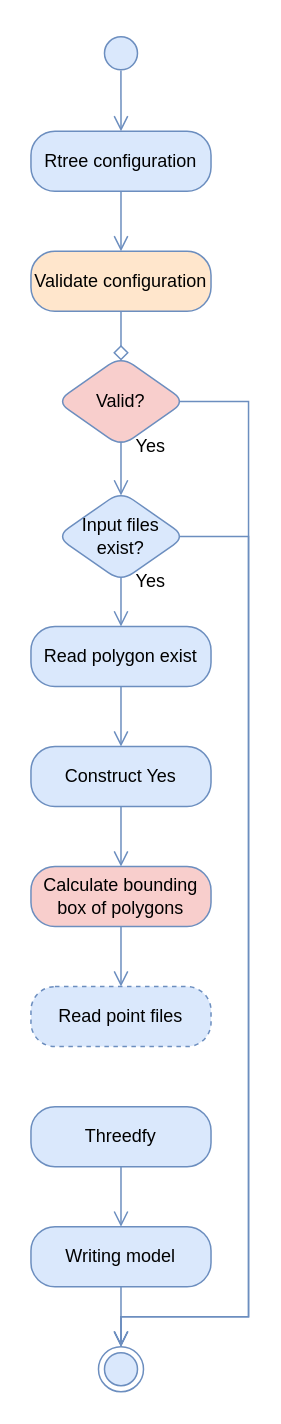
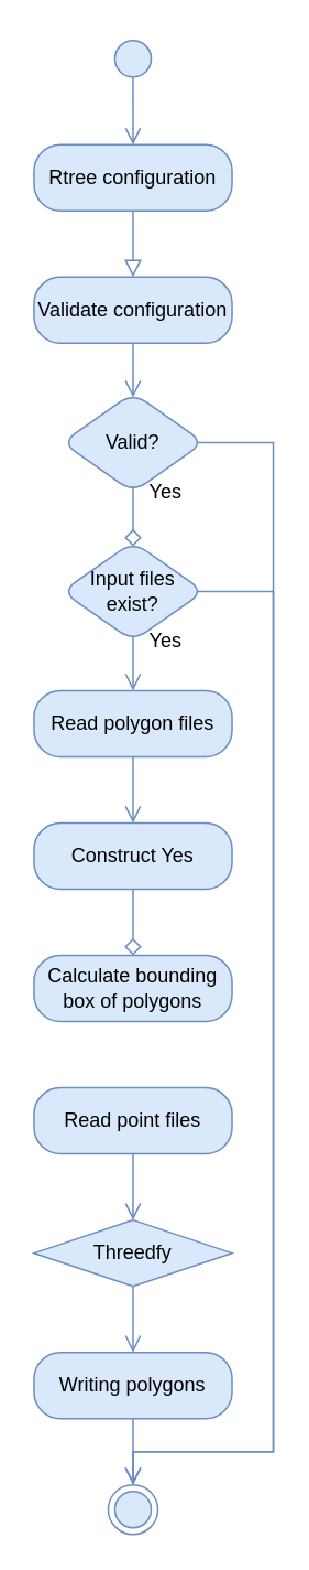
  <mxCell id="0" />
  <mxCell id="1" parent="0" />
  <mxCell id="2" value="" style="ellipse;html=1;shape=startState;fillColor=#dae8fc;strokeColor=#6c8ebf;shadow=0;" parent="1" vertex="1"><mxGeometry x="65" y="20" width="30" height="30" as="geometry" /></mxCell>
  <mxCell id="3" value="" style="edgeStyle=orthogonalEdgeStyle;html=1;verticalAlign=bottom;endArrow=open;endSize=8;strokeColor=#6c8ebf;fillColor=#dae8fc;shadow=0;entryX=0.5;entryY=0;entryDx=0;entryDy=0;exitX=0.499;exitY=0.881;exitDx=0;exitDy=0;rounded=0;exitPerimeter=0;" parent="1" source="2" target="5" edge="1"><mxGeometry relative="1" as="geometry"><mxPoint x="80" y="117" as="targetPoint" /><mxPoint x="80" y="67" as="sourcePoint" /></mxGeometry></mxCell>
- <mxCell id="4" value="" style="edgeStyle=orthogonalEdgeStyle;rounded=0;orthogonalLoop=1;jettySize=auto;html=1;shadow=0;fontColor=#ffffff;exitX=0.5;exitY=1;exitDx=0;exitDy=0;fillColor=#dae8fc;strokeColor=#6c8ebf;endArrow=open;endFill=0;endSize=8;" parent="1" source="5" target="7" edge="1"><mxGeometry relative="1" as="geometry" /></mxCell>
+ <mxCell id="4" value="" style="edgeStyle=orthogonalEdgeStyle;rounded=0;orthogonalLoop=1;jettySize=auto;html=1;shadow=0;fontColor=#ffffff;exitX=0.5;exitY=1;exitDx=0;exitDy=0;fillColor=#dae8fc;strokeColor=#6c8ebf;endArrow=block;endFill=0;endSize=8;" parent="1" source="5" target="7" edge="1"><mxGeometry relative="1" as="geometry" /></mxCell>
  <mxCell id="5" value="Rtree configuration" style="rounded=1;whiteSpace=wrap;html=1;arcSize=40;fillColor=#dae8fc;strokeColor=#6c8ebf;shadow=0;" parent="1" vertex="1"><mxGeometry x="20" y="87" width="120" height="40" as="geometry" /></mxCell>
- <mxCell id="6" value="" style="edgeStyle=orthogonalEdgeStyle;rounded=0;orthogonalLoop=1;jettySize=auto;html=1;shadow=0;fontColor=#ffffff;entryX=0.5;entryY=0.046;entryDx=0;entryDy=0;exitX=0.5;exitY=1;exitDx=0;exitDy=0;fillColor=#dae8fc;strokeColor=#6c8ebf;endSize=8;endArrow=diamond;endFill=0;sourcePerimeterSpacing=0;targetPerimeterSpacing=0;startSize=6;entryPerimeter=0;" parent="1" source="7" target="23" edge="1"><mxGeometry relative="1" as="geometry"><mxPoint x="80" y="247" as="targetPoint" /></mxGeometry></mxCell>
- <mxCell id="7" value="Validate configuration" style="rounded=1;whiteSpace=wrap;html=1;arcSize=40;fillColor=#ffe6cc;strokeColor=#6c8ebf;shadow=0;perimeterSpacing=0;" parent="1" vertex="1"><mxGeometry x="20" y="167" width="120" height="40" as="geometry" /></mxCell>
+ <mxCell id="6" value="" style="edgeStyle=orthogonalEdgeStyle;rounded=0;orthogonalLoop=1;jettySize=auto;html=1;shadow=0;fontColor=#ffffff;entryX=0.5;entryY=0.046;entryDx=0;entryDy=0;exitX=0.5;exitY=1;exitDx=0;exitDy=0;fillColor=#dae8fc;strokeColor=#6c8ebf;endSize=8;endArrow=open;endFill=0;sourcePerimeterSpacing=0;targetPerimeterSpacing=0;startSize=6;entryPerimeter=0;" parent="1" source="7" target="23" edge="1"><mxGeometry relative="1" as="geometry"><mxPoint x="80" y="247" as="targetPoint" /></mxGeometry></mxCell>
+ <mxCell id="7" value="Validate configuration" style="rounded=1;whiteSpace=wrap;html=1;arcSize=40;fillColor=#dae8fc;strokeColor=#6c8ebf;shadow=0;perimeterSpacing=0;" parent="1" vertex="1"><mxGeometry x="20" y="167" width="120" height="40" as="geometry" /></mxCell>
  <mxCell id="8" value="" style="edgeStyle=orthogonalEdgeStyle;rounded=0;orthogonalLoop=1;jettySize=auto;html=1;shadow=0;fontColor=#ffffff;exitX=0.5;exitY=1;exitDx=0;exitDy=0;entryX=0.5;entryY=0;entryDx=0;entryDy=0;fillColor=#dae8fc;strokeColor=#6c8ebf;endSize=8;endArrow=open;endFill=0;" parent="1" source="9" target="11" edge="1"><mxGeometry relative="1" as="geometry" /></mxCell>
- <mxCell id="9" value="Read polygon exist" style="rounded=1;whiteSpace=wrap;html=1;arcSize=40;fillColor=#dae8fc;strokeColor=#6c8ebf;shadow=0;" parent="1" vertex="1"><mxGeometry x="20" y="417" width="120" height="40" as="geometry" /></mxCell>
- <mxCell id="10" value="" style="edgeStyle=orthogonalEdgeStyle;rounded=0;orthogonalLoop=1;jettySize=auto;html=1;shadow=0;fontColor=#ffffff;exitX=0.5;exitY=1;exitDx=0;exitDy=0;entryX=0.5;entryY=0;entryDx=0;entryDy=0;fillColor=#dae8fc;strokeColor=#6c8ebf;endSize=8;endArrow=open;endFill=0;" parent="1" source="11" target="13" edge="1"><mxGeometry relative="1" as="geometry" /></mxCell>
+ <mxCell id="9" value="Read polygon files" style="rounded=1;whiteSpace=wrap;html=1;arcSize=40;fillColor=#dae8fc;strokeColor=#6c8ebf;shadow=0;" parent="1" vertex="1"><mxGeometry x="20" y="417" width="120" height="40" as="geometry" /></mxCell>
+ <mxCell id="10" value="" style="edgeStyle=orthogonalEdgeStyle;rounded=0;orthogonalLoop=1;jettySize=auto;html=1;shadow=0;fontColor=#ffffff;exitX=0.5;exitY=1;exitDx=0;exitDy=0;entryX=0.5;entryY=0;entryDx=0;entryDy=0;fillColor=#dae8fc;strokeColor=#6c8ebf;endSize=8;endArrow=diamond;endFill=0;" parent="1" source="11" target="13" edge="1"><mxGeometry relative="1" as="geometry" /></mxCell>
  <mxCell id="11" value="Construct Yes" style="rounded=1;whiteSpace=wrap;html=1;arcSize=40;fillColor=#dae8fc;strokeColor=#6c8ebf;shadow=0;" parent="1" vertex="1"><mxGeometry x="20" y="497" width="120" height="40" as="geometry" /></mxCell>
- <mxCell id="12" value="" style="edgeStyle=orthogonalEdgeStyle;rounded=0;orthogonalLoop=1;jettySize=auto;html=1;shadow=0;fontColor=#ffffff;entryX=0.5;entryY=0;entryDx=0;entryDy=0;exitX=0.5;exitY=1;exitDx=0;exitDy=0;fillColor=#dae8fc;strokeColor=#6c8ebf;endSize=8;endArrow=open;endFill=0;" parent="1" source="13" target="15" edge="1"><mxGeometry relative="1" as="geometry" /></mxCell>
- <mxCell id="13" value="Calculate bounding box of polygons" style="rounded=1;whiteSpace=wrap;html=1;arcSize=40;fillColor=#f8cecc;strokeColor=#6c8ebf;shadow=0;" parent="1" vertex="1"><mxGeometry x="20" y="577" width="120" height="40" as="geometry" /></mxCell>
- <mxCell id="15" value="Read point files" style="rounded=1;whiteSpace=wrap;html=1;arcSize=40;fillColor=#dae8fc;strokeColor=#6c8ebf;shadow=0;dashed=1;" parent="1" vertex="1"><mxGeometry x="20" y="657" width="120" height="40" as="geometry" /></mxCell>
+ <mxCell id="13" value="Calculate bounding box of polygons" style="rounded=1;whiteSpace=wrap;html=1;arcSize=40;fillColor=#dae8fc;strokeColor=#6c8ebf;shadow=0;" parent="1" vertex="1"><mxGeometry x="20" y="577" width="120" height="40" as="geometry" /></mxCell>
+ <mxCell id="14" value="" style="edgeStyle=orthogonalEdgeStyle;rounded=0;orthogonalLoop=1;jettySize=auto;html=1;shadow=0;fontColor=#ffffff;exitX=0.5;exitY=1;exitDx=0;exitDy=0;entryX=0.5;entryY=0;entryDx=0;entryDy=0;fillColor=#dae8fc;strokeColor=#6c8ebf;endArrow=open;endFill=0;endSize=8;" parent="1" source="15" target="17" edge="1"><mxGeometry relative="1" as="geometry" /></mxCell>
+ <mxCell id="15" value="Read point files" style="rounded=1;whiteSpace=wrap;html=1;arcSize=40;fillColor=#dae8fc;strokeColor=#6c8ebf;shadow=0;" parent="1" vertex="1"><mxGeometry x="20" y="657" width="120" height="40" as="geometry" /></mxCell>
  <mxCell id="16" value="" style="edgeStyle=orthogonalEdgeStyle;rounded=0;orthogonalLoop=1;jettySize=auto;html=1;shadow=0;fontColor=#ffffff;entryX=0.5;entryY=0;entryDx=0;entryDy=0;exitX=0.5;exitY=1;exitDx=0;exitDy=0;fillColor=#dae8fc;strokeColor=#6c8ebf;endArrow=open;endFill=0;endSize=8;" parent="1" source="17" target="19" edge="1"><mxGeometry relative="1" as="geometry" /></mxCell>
- <mxCell id="17" value="Threedfy" style="rounded=1;whiteSpace=wrap;html=1;arcSize=40;fillColor=#dae8fc;strokeColor=#6c8ebf;shadow=0;" parent="1" vertex="1"><mxGeometry x="20" y="737" width="120" height="40" as="geometry" /></mxCell>
+ <mxCell id="17" value="Threedfy" style="rhombus;whiteSpace=wrap;html=1;arcSize=40;fillColor=#dae8fc;strokeColor=#6c8ebf;shadow=0;" parent="1" vertex="1"><mxGeometry x="20" y="737" width="120" height="40" as="geometry" /></mxCell>
  <mxCell id="18" value="" style="edgeStyle=orthogonalEdgeStyle;rounded=0;orthogonalLoop=1;jettySize=auto;html=1;shadow=0;fontColor=#ffffff;entryX=0.5;entryY=0;entryDx=0;entryDy=0;exitX=0.5;exitY=1;exitDx=0;exitDy=0;fillColor=#dae8fc;strokeColor=#6c8ebf;endArrow=open;endFill=0;endSize=8;" parent="1" source="19" target="21" edge="1"><mxGeometry relative="1" as="geometry"><mxPoint x="80" y="967" as="targetPoint" /></mxGeometry></mxCell>
- <mxCell id="19" value="Writing model" style="rounded=1;whiteSpace=wrap;html=1;arcSize=40;fillColor=#dae8fc;strokeColor=#6c8ebf;shadow=0;" parent="1" vertex="1"><mxGeometry x="20" y="817" width="120" height="40" as="geometry" /></mxCell>
+ <mxCell id="19" value="Writing polygons" style="rounded=1;whiteSpace=wrap;html=1;arcSize=40;fillColor=#dae8fc;strokeColor=#6c8ebf;shadow=0;" parent="1" vertex="1"><mxGeometry x="20" y="817" width="120" height="40" as="geometry" /></mxCell>
  <mxCell id="20" value="" style="edgeStyle=orthogonalEdgeStyle;rounded=0;orthogonalLoop=1;jettySize=auto;html=1;shadow=0;fontColor=#ffffff;entryX=0.5;entryY=0;entryDx=0;entryDy=0;exitX=0.951;exitY=0.5;exitDx=0;exitDy=0;fillColor=#dae8fc;strokeColor=#6c8ebf;endArrow=open;endFill=0;endSize=8;exitPerimeter=0;" parent="1" source="23" target="21" edge="1"><mxGeometry relative="1" as="geometry"><mxPoint x="255" y="717" as="targetPoint" /><Array as="points"><mxPoint x="165" y="267" /><mxPoint x="165" y="877" /><mxPoint x="80" y="877" /></Array><mxPoint x="265" y="488" as="sourcePoint" /></mxGeometry></mxCell>
  <mxCell id="21" value="" style="ellipse;html=1;shape=endState;fillColor=#dae8fc;strokeColor=#6c8ebf;rounded=1;shadow=0;" parent="1" vertex="1"><mxGeometry x="65" y="897" width="30" height="30" as="geometry" /></mxCell>
- <mxCell id="22" value="" style="edgeStyle=orthogonalEdgeStyle;rounded=0;orthogonalLoop=1;jettySize=auto;html=1;shadow=0;fontColor=#ffffff;entryX=0.5;entryY=0.045;entryDx=0;entryDy=0;exitX=0.5;exitY=0.958;exitDx=0;exitDy=0;fillColor=#dae8fc;strokeColor=#6c8ebf;endSize=8;endArrow=open;endFill=0;exitPerimeter=0;entryPerimeter=0;" parent="1" source="23" target="26" edge="1"><mxGeometry relative="1" as="geometry" /></mxCell>
- <mxCell id="23" value="Valid?" style="rhombus;whiteSpace=wrap;html=1;fillColor=#f8cecc;strokeColor=#6c8ebf;rounded=1;shadow=0;strokeWidth=1;perimeterSpacing=0;" parent="1" vertex="1"><mxGeometry x="37" y="237" width="86" height="60" as="geometry" /></mxCell>
+ <mxCell id="22" value="" style="edgeStyle=orthogonalEdgeStyle;rounded=0;orthogonalLoop=1;jettySize=auto;html=1;shadow=0;fontColor=#ffffff;entryX=0.5;entryY=0.045;entryDx=0;entryDy=0;exitX=0.5;exitY=0.958;exitDx=0;exitDy=0;fillColor=#dae8fc;strokeColor=#6c8ebf;endSize=8;endArrow=diamond;endFill=0;exitPerimeter=0;entryPerimeter=0;" parent="1" source="23" target="26" edge="1"><mxGeometry relative="1" as="geometry" /></mxCell>
+ <mxCell id="23" value="Valid?" style="rhombus;whiteSpace=wrap;html=1;fillColor=#dae8fc;strokeColor=#6c8ebf;rounded=1;shadow=0;strokeWidth=1;perimeterSpacing=0;" parent="1" vertex="1"><mxGeometry x="37" y="237" width="86" height="60" as="geometry" /></mxCell>
  <mxCell id="24" value="" style="edgeStyle=orthogonalEdgeStyle;rounded=0;orthogonalLoop=1;jettySize=auto;html=1;shadow=0;fontColor=#ffffff;exitX=0.5;exitY=0.959;exitDx=0;exitDy=0;entryX=0.5;entryY=0;entryDx=0;entryDy=0;fillColor=#dae8fc;strokeColor=#6c8ebf;endSize=8;endArrow=open;endFill=0;exitPerimeter=0;" parent="1" source="26" target="9" edge="1"><mxGeometry relative="1" as="geometry"><mxPoint x="35" y="417" as="targetPoint" /></mxGeometry></mxCell>
  <mxCell id="25" value="" style="edgeStyle=orthogonalEdgeStyle;rounded=0;orthogonalLoop=1;jettySize=auto;html=1;fillColor=#dae8fc;strokeColor=#6c8ebf;endSize=8;endArrow=open;endFill=0;entryX=0.5;entryY=0;entryDx=0;entryDy=0;exitX=0.953;exitY=0.5;exitDx=0;exitDy=0;exitPerimeter=0;" parent="1" source="26" target="21" edge="1"><mxGeometry relative="1" as="geometry"><mxPoint x="203" y="377" as="targetPoint" /><Array as="points"><mxPoint x="165" y="357" /><mxPoint x="165" y="877" /><mxPoint x="80" y="877" /></Array></mxGeometry></mxCell>
  <mxCell id="26" value="Input files exist?" style="rhombus;whiteSpace=wrap;html=1;fillColor=#dae8fc;strokeColor=#6c8ebf;rounded=1;shadow=0;" parent="1" vertex="1"><mxGeometry x="37" y="327" width="86" height="60" as="geometry" /></mxCell>
  <mxCell id="27" value="Yes" style="text;html=1;strokeColor=none;fillColor=none;align=center;verticalAlign=middle;whiteSpace=wrap;rounded=0;" vertex="1" parent="1"><mxGeometry x="80" y="287" width="40" height="20" as="geometry" /></mxCell>
  <mxCell id="28" value="Yes" style="text;html=1;strokeColor=none;fillColor=none;align=center;verticalAlign=middle;whiteSpace=wrap;rounded=0;" vertex="1" parent="1"><mxGeometry x="80" y="377" width="40" height="20" as="geometry" /></mxCell>
